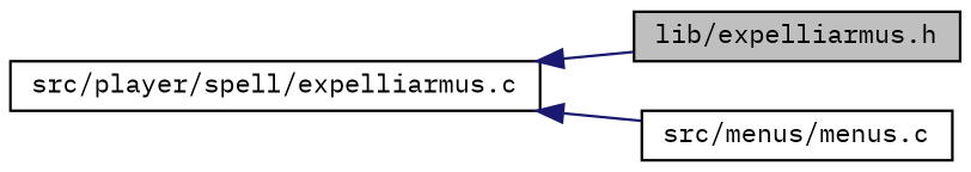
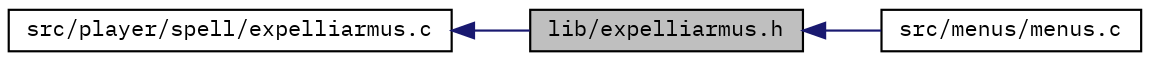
  digraph {
    fontname="IBM Plex Mono"
    rankdir=LR
    node [color=black fillcolor=white fontname="IBM Plex Mono" fontsize=10 shape=record style=filled]
    edge [color=midnightblue dir=back fontname="IBM Plex Mono" fontsize=10 labelfontname=Helvetica labelfontsize=10 style=solid]
    n1 [fillcolor=grey75 fontcolor=black height=0.2 label="lib/expelliarmus.h" width=0.4]
    n2 [height=0.2 label="src/menus/menus.c" width=0.4]
    n3 [height=0.2 label="src/player/spell/expelliarmus.c" width=0.4]
-   n3 -> n2
+   n1 -> n2
    n3 -> n1
  }
